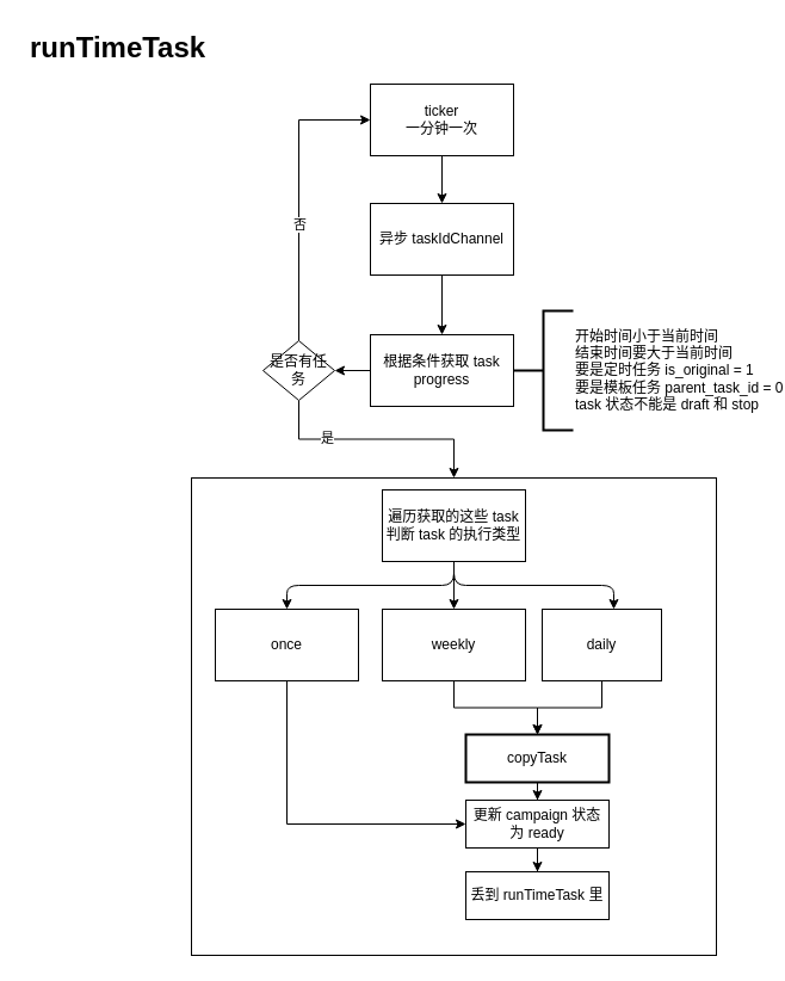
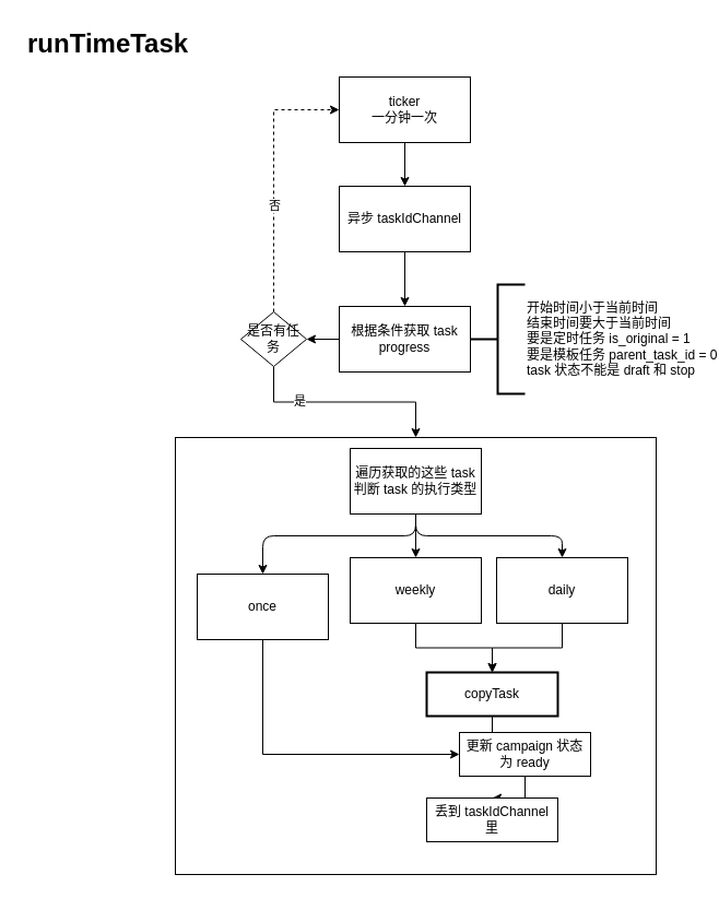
  <mxCell id="0" />
  <mxCell id="1" parent="0" />
  <mxCell id="2" value="" style="rounded=0;whiteSpace=wrap;html=1;" vertex="1" parent="1"><mxGeometry x="160" y="400" width="440" height="400" as="geometry" /></mxCell>
  <mxCell id="3" value="" style="edgeStyle=orthogonalEdgeStyle;rounded=0;orthogonalLoop=1;jettySize=auto;html=1;" edge="1" parent="1" source="4" target="8"><mxGeometry relative="1" as="geometry" /></mxCell>
  <mxCell id="4" value="异步 taskIdChannel" style="rounded=0;whiteSpace=wrap;html=1;" vertex="1" parent="1"><mxGeometry x="310" y="170" width="120" height="60" as="geometry" /></mxCell>
  <mxCell id="5" value="" style="edgeStyle=orthogonalEdgeStyle;rounded=0;orthogonalLoop=1;jettySize=auto;html=1;" edge="1" parent="1" source="6" target="27"><mxGeometry relative="1" as="geometry" /></mxCell>
  <mxCell id="6" value="copyTask" style="rounded=0;whiteSpace=wrap;html=1;strokeWidth=2;" vertex="1" parent="1"><mxGeometry x="390" y="615" width="120" height="40" as="geometry" /></mxCell>
  <mxCell id="7" value="" style="edgeStyle=orthogonalEdgeStyle;rounded=0;orthogonalLoop=1;jettySize=auto;html=1;" edge="1" parent="1" source="8" target="15"><mxGeometry relative="1" as="geometry" /></mxCell>
  <mxCell id="8" value="根据条件获取 task progress" style="rounded=0;whiteSpace=wrap;html=1;" vertex="1" parent="1"><mxGeometry x="310" y="280" width="120" height="60" as="geometry" /></mxCell>
  <mxCell id="9" value="" style="edgeStyle=orthogonalEdgeStyle;rounded=0;orthogonalLoop=1;jettySize=auto;html=1;" edge="1" parent="1" source="10" target="4"><mxGeometry relative="1" as="geometry" /></mxCell>
  <mxCell id="10" value="ticker&lt;br&gt;一分钟一次" style="rounded=0;whiteSpace=wrap;html=1;" vertex="1" parent="1"><mxGeometry x="310" y="70" width="120" height="60" as="geometry" /></mxCell>
- <mxCell id="11" value="" style="edgeStyle=orthogonalEdgeStyle;rounded=0;orthogonalLoop=1;jettySize=auto;html=1;entryX=0;entryY=0.5;entryDx=0;entryDy=0;" edge="1" parent="1" source="15" target="10"><mxGeometry relative="1" as="geometry"><mxPoint x="170" y="180" as="targetPoint" /><Array as="points"><mxPoint x="250" y="100" /></Array></mxGeometry></mxCell>
+ <mxCell id="11" value="" style="edgeStyle=orthogonalEdgeStyle;rounded=0;orthogonalLoop=1;jettySize=auto;html=1;entryX=0;entryY=0.5;entryDx=0;entryDy=0;dashed=1;" edge="1" parent="1" source="15" target="10"><mxGeometry relative="1" as="geometry"><mxPoint x="170" y="180" as="targetPoint" /><Array as="points"><mxPoint x="250" y="100" /></Array></mxGeometry></mxCell>
  <mxCell id="12" value="否" style="edgeLabel;html=1;align=center;verticalAlign=middle;resizable=0;points=[];" vertex="1" connectable="0" parent="11"><mxGeometry x="-0.2" relative="1" as="geometry"><mxPoint as="offset" /></mxGeometry></mxCell>
  <mxCell id="13" value="" style="edgeStyle=orthogonalEdgeStyle;rounded=0;orthogonalLoop=1;jettySize=auto;html=1;entryX=0.5;entryY=0;entryDx=0;entryDy=0;" edge="1" parent="1" source="15" target="2"><mxGeometry relative="1" as="geometry"><mxPoint x="170" y="390" as="targetPoint" /></mxGeometry></mxCell>
  <mxCell id="14" value="是" style="edgeLabel;html=1;align=center;verticalAlign=middle;resizable=0;points=[];" vertex="1" connectable="0" parent="13"><mxGeometry x="-0.422" y="1" relative="1" as="geometry"><mxPoint as="offset" /></mxGeometry></mxCell>
  <mxCell id="15" value="是否有任务" style="rhombus;whiteSpace=wrap;html=1;rounded=0;" vertex="1" parent="1"><mxGeometry x="220" y="285" width="60" height="50" as="geometry" /></mxCell>
  <mxCell id="16" value="" style="edgeStyle=orthogonalEdgeStyle;rounded=0;orthogonalLoop=1;jettySize=auto;html=1;" edge="1" parent="1" source="17" target="19"><mxGeometry relative="1" as="geometry" /></mxCell>
  <mxCell id="17" value="遍历获取的这些 task&lt;br&gt;判断 task 的执行类型" style="whiteSpace=wrap;html=1;rounded=0;" vertex="1" parent="1"><mxGeometry x="320" y="410" width="120" height="60" as="geometry" /></mxCell>
  <mxCell id="18" style="edgeStyle=orthogonalEdgeStyle;rounded=0;orthogonalLoop=1;jettySize=auto;html=1;entryX=0.5;entryY=0;entryDx=0;entryDy=0;" edge="1" parent="1" source="19" target="6"><mxGeometry relative="1" as="geometry" /></mxCell>
  <mxCell id="19" value="weekly" style="whiteSpace=wrap;html=1;rounded=0;" vertex="1" parent="1"><mxGeometry x="320" y="510" width="120" height="60" as="geometry" /></mxCell>
  <mxCell id="20" style="edgeStyle=orthogonalEdgeStyle;rounded=0;orthogonalLoop=1;jettySize=auto;html=1;entryX=0;entryY=0.5;entryDx=0;entryDy=0;" edge="1" parent="1" source="21" target="27"><mxGeometry relative="1" as="geometry"><Array as="points"><mxPoint x="240" y="690" /></Array></mxGeometry></mxCell>
- <mxCell id="21" value="once" style="whiteSpace=wrap;html=1;rounded=0;" vertex="1" parent="1"><mxGeometry x="180" y="510" width="120" height="60" as="geometry" /></mxCell>
+ <mxCell id="21" value="once" style="whiteSpace=wrap;html=1;rounded=0;" vertex="1" parent="1"><mxGeometry x="180" y="525" width="120" height="60" as="geometry" /></mxCell>
  <mxCell id="22" style="edgeStyle=orthogonalEdgeStyle;rounded=0;orthogonalLoop=1;jettySize=auto;html=1;" edge="1" parent="1" source="23" target="6"><mxGeometry relative="1" as="geometry" /></mxCell>
- <mxCell id="23" value="daily" style="whiteSpace=wrap;html=1;rounded=0;" vertex="1" parent="1"><mxGeometry x="454" y="510" width="100" height="60" as="geometry" /></mxCell>
+ <mxCell id="23" value="daily" style="whiteSpace=wrap;html=1;rounded=0;" vertex="1" parent="1"><mxGeometry x="454" y="510" width="120" height="60" as="geometry" /></mxCell>
  <mxCell id="24" value="" style="edgeStyle=segmentEdgeStyle;endArrow=classic;html=1;" edge="1" parent="1" target="21"><mxGeometry width="50" height="50" relative="1" as="geometry"><mxPoint x="380" y="470" as="sourcePoint" /><mxPoint x="280" y="440" as="targetPoint" /><Array as="points"><mxPoint x="380" y="490" /><mxPoint x="240" y="490" /></Array></mxGeometry></mxCell>
  <mxCell id="25" value="" style="edgeStyle=segmentEdgeStyle;endArrow=classic;html=1;" edge="1" parent="1" target="23"><mxGeometry width="50" height="50" relative="1" as="geometry"><mxPoint x="380" y="470" as="sourcePoint" /><mxPoint x="530" y="450" as="targetPoint" /><Array as="points"><mxPoint x="380" y="490" /><mxPoint x="514" y="490" /></Array></mxGeometry></mxCell>
  <mxCell id="26" style="edgeStyle=orthogonalEdgeStyle;rounded=0;orthogonalLoop=1;jettySize=auto;html=1;" edge="1" parent="1" source="27" target="28"><mxGeometry relative="1" as="geometry" /></mxCell>
- <mxCell id="27" value="更新 campaign 状态&lt;br&gt;为 ready" style="whiteSpace=wrap;html=1;rounded=0;" vertex="1" parent="1"><mxGeometry x="390" y="670" width="120" height="40" as="geometry" /></mxCell>
- <mxCell id="28" value="丢到 runTimeTask 里" style="whiteSpace=wrap;html=1;rounded=0;" vertex="1" parent="1"><mxGeometry x="390" y="730" width="120" height="40" as="geometry" /></mxCell>
+ <mxCell id="27" value="更新 campaign 状态&lt;br&gt;为 ready" style="whiteSpace=wrap;html=1;rounded=0;" vertex="1" parent="1"><mxGeometry x="420" y="670" width="120" height="40" as="geometry" /></mxCell>
+ <mxCell id="28" value="丢到 taskIdChannel 里" style="whiteSpace=wrap;html=1;rounded=0;" vertex="1" parent="1"><mxGeometry x="390" y="730" width="120" height="40" as="geometry" /></mxCell>
  <mxCell id="29" style="edgeStyle=orthogonalEdgeStyle;rounded=0;orthogonalLoop=1;jettySize=auto;html=1;exitX=0.5;exitY=1;exitDx=0;exitDy=0;" edge="1" parent="1" source="15" target="15"><mxGeometry relative="1" as="geometry" /></mxCell>
  <mxCell id="30" value="&lt;h1&gt;runTimeTask&lt;/h1&gt;" style="text;html=1;strokeColor=none;fillColor=none;spacing=5;spacingTop=-20;whiteSpace=wrap;overflow=hidden;rounded=0;" vertex="1" parent="1"><mxGeometry x="20" y="20" width="190" height="120" as="geometry" /></mxCell>
  <mxCell id="31" value="开始时间小于当前时间&lt;br&gt;结束时间要大于当前时间&lt;br&gt;要是定时任务 is_original = 1&lt;br&gt;要是模板任务 parent_task_id = 0&lt;br&gt;task 状态不能是 draft 和 stop" style="strokeWidth=2;html=1;shape=mxgraph.flowchart.annotation_2;align=left;labelPosition=right;pointerEvents=1;" vertex="1" parent="1"><mxGeometry x="430" y="260" width="50" height="100" as="geometry" /></mxCell>
